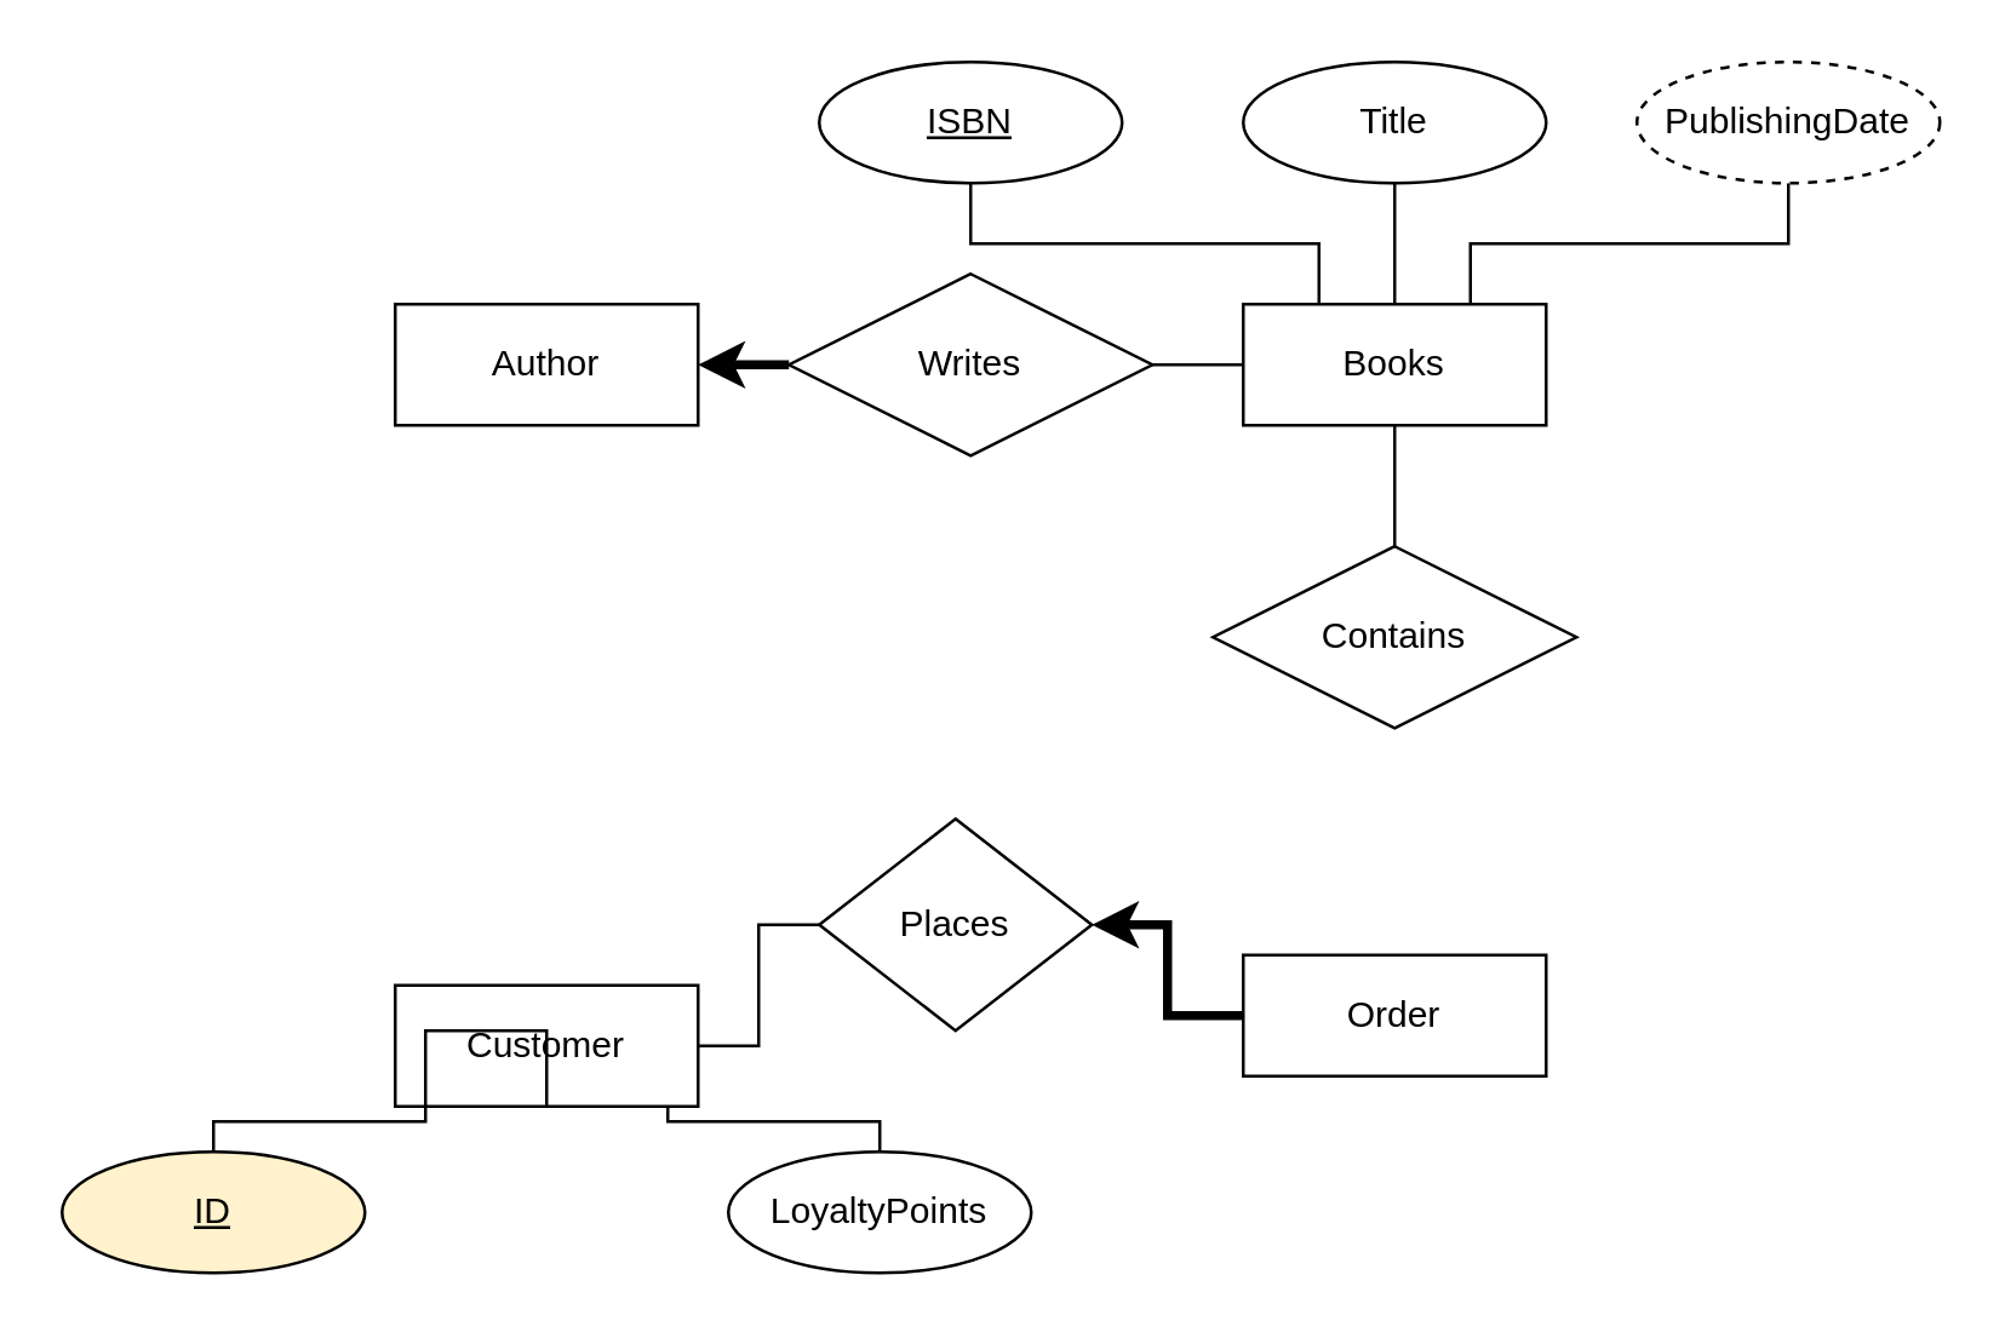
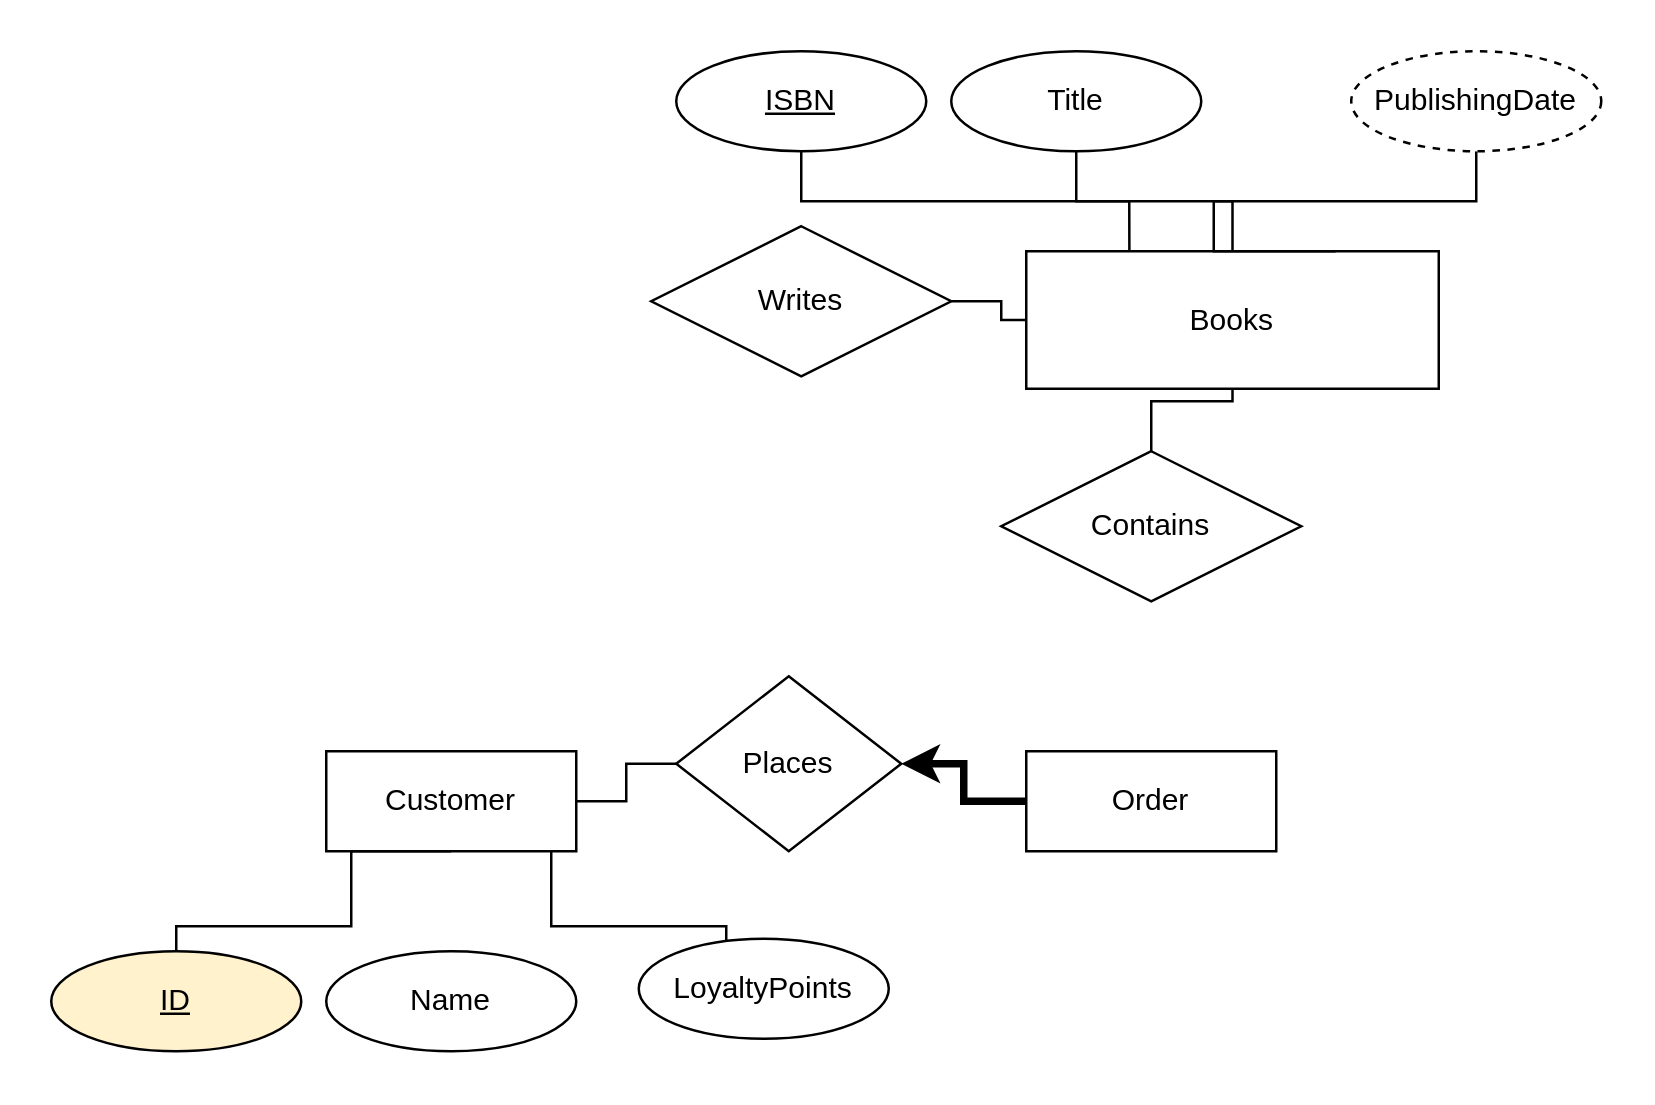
  <mxCell id="0" />
  <mxCell id="1" parent="0" />
- <mxCell id="2" value="Books" style="whiteSpace=wrap;html=1;align=center;" vertex="1" parent="1"><mxGeometry x="410" y="100" width="100" height="40" as="geometry" /></mxCell>
+ <mxCell id="2" value="Books" style="whiteSpace=wrap;html=1;align=center;" vertex="1" parent="1"><mxGeometry x="410" y="100" width="165" height="55" as="geometry" /></mxCell>
  <mxCell id="3" style="edgeStyle=orthogonalEdgeStyle;rounded=0;orthogonalLoop=1;jettySize=auto;html=1;exitX=0.5;exitY=1;exitDx=0;exitDy=0;entryX=0.25;entryY=0;entryDx=0;entryDy=0;endArrow=none;endFill=0;" edge="1" parent="1" source="4" target="2"><mxGeometry relative="1" as="geometry" /></mxCell>
  <mxCell id="4" value="ISBN" style="ellipse;whiteSpace=wrap;html=1;align=center;fontStyle=4;" vertex="1" parent="1"><mxGeometry x="270" y="20" width="100" height="40" as="geometry" /></mxCell>
  <mxCell id="5" style="edgeStyle=orthogonalEdgeStyle;rounded=0;orthogonalLoop=1;jettySize=auto;html=1;entryX=0.5;entryY=0;entryDx=0;entryDy=0;endArrow=none;endFill=0;" edge="1" parent="1" source="6" target="2"><mxGeometry relative="1" as="geometry" /></mxCell>
- <mxCell id="6" value="Title" style="ellipse;whiteSpace=wrap;html=1;align=center;" vertex="1" parent="1"><mxGeometry x="410" y="20" width="100" height="40" as="geometry" /></mxCell>
+ <mxCell id="6" value="Title" style="ellipse;whiteSpace=wrap;html=1;align=center;" vertex="1" parent="1"><mxGeometry x="380" y="20" width="100" height="40" as="geometry" /></mxCell>
  <mxCell id="7" style="edgeStyle=orthogonalEdgeStyle;rounded=0;orthogonalLoop=1;jettySize=auto;html=1;entryX=0.75;entryY=0;entryDx=0;entryDy=0;endArrow=none;endFill=0;" edge="1" parent="1" source="8" target="2"><mxGeometry relative="1" as="geometry"><Array as="points"><mxPoint x="590" y="80" /><mxPoint x="485" y="80" /></Array></mxGeometry></mxCell>
  <mxCell id="8" value="PublishingDate" style="ellipse;whiteSpace=wrap;html=1;align=center;dashed=1;" vertex="1" parent="1"><mxGeometry x="540" y="20" width="100" height="40" as="geometry" /></mxCell>
- <mxCell id="9" value="Author" style="whiteSpace=wrap;html=1;align=center;" vertex="1" parent="1"><mxGeometry x="130" y="100" width="100" height="40" as="geometry" /></mxCell>
- <mxCell id="10" style="edgeStyle=orthogonalEdgeStyle;rounded=0;orthogonalLoop=1;jettySize=auto;html=1;entryX=1;entryY=0.5;entryDx=0;entryDy=0;strokeWidth=3;" edge="1" parent="1" source="12" target="9"><mxGeometry relative="1" as="geometry" /></mxCell>
  <mxCell id="11" style="edgeStyle=orthogonalEdgeStyle;rounded=0;orthogonalLoop=1;jettySize=auto;html=1;entryX=0;entryY=0.5;entryDx=0;entryDy=0;endArrow=none;endFill=0;" edge="1" parent="1" source="12" target="2"><mxGeometry relative="1" as="geometry" /></mxCell>
  <mxCell id="12" value="Writes" style="shape=rhombus;perimeter=rhombusPerimeter;whiteSpace=wrap;html=1;align=center;" vertex="1" parent="1"><mxGeometry x="260" y="90" width="120" height="60" as="geometry" /></mxCell>
  <mxCell id="13" style="edgeStyle=orthogonalEdgeStyle;rounded=0;orthogonalLoop=1;jettySize=auto;html=1;exitX=1;exitY=0.5;exitDx=0;exitDy=0;entryX=0;entryY=0.5;entryDx=0;entryDy=0;endArrow=none;endFill=0;strokeWidth=1;" edge="1" parent="1" source="14" target="22"><mxGeometry relative="1" as="geometry" /></mxCell>
- <mxCell id="14" value="Customer" style="whiteSpace=wrap;html=1;align=center;" vertex="1" parent="1"><mxGeometry x="130" y="325" width="100" height="40" as="geometry" /></mxCell>
+ <mxCell id="14" value="Customer" style="whiteSpace=wrap;html=1;align=center;" vertex="1" parent="1"><mxGeometry x="130" y="300" width="100" height="40" as="geometry" /></mxCell>
  <mxCell id="15" style="edgeStyle=orthogonalEdgeStyle;rounded=0;orthogonalLoop=1;jettySize=auto;html=1;entryX=0.5;entryY=1;entryDx=0;entryDy=0;endArrow=none;endFill=0;strokeWidth=1;" edge="1" parent="1" source="16" target="14"><mxGeometry relative="1" as="geometry"><Array as="points"><mxPoint x="70" y="370" /><mxPoint x="140" y="370" /><mxPoint x="140" y="340" /></Array></mxGeometry></mxCell>
  <mxCell id="16" value="ID" style="ellipse;whiteSpace=wrap;html=1;align=center;fontStyle=4;fillColor=#fff2cc;" vertex="1" parent="1"><mxGeometry x="20" y="380" width="100" height="40" as="geometry" /></mxCell>
+ <mxCell id="17" value="Name" style="ellipse;whiteSpace=wrap;html=1;align=center;" vertex="1" parent="1"><mxGeometry x="130" y="380" width="100" height="40" as="geometry" /></mxCell>
  <mxCell id="18" style="edgeStyle=orthogonalEdgeStyle;rounded=0;orthogonalLoop=1;jettySize=auto;html=1;entryX=0.9;entryY=1;entryDx=0;entryDy=0;entryPerimeter=0;endArrow=none;endFill=0;strokeWidth=1;" edge="1" parent="1" source="19" target="14"><mxGeometry relative="1" as="geometry"><Array as="points"><mxPoint x="290" y="370" /><mxPoint x="220" y="370" /></Array></mxGeometry></mxCell>
- <mxCell id="19" value="LoyaltyPoints" style="ellipse;whiteSpace=wrap;html=1;align=center;" vertex="1" parent="1"><mxGeometry x="240" y="380" width="100" height="40" as="geometry" /></mxCell>
- <mxCell id="20" value="Order" style="whiteSpace=wrap;html=1;align=center;" vertex="1" parent="1"><mxGeometry x="410" y="315" width="100" height="40" as="geometry" /></mxCell>
+ <mxCell id="19" value="LoyaltyPoints" style="ellipse;whiteSpace=wrap;html=1;align=center;" vertex="1" parent="1"><mxGeometry x="255" y="375" width="100" height="40" as="geometry" /></mxCell>
+ <mxCell id="20" value="Order" style="whiteSpace=wrap;html=1;align=center;" vertex="1" parent="1"><mxGeometry x="410" y="300" width="100" height="40" as="geometry" /></mxCell>
  <mxCell id="21" style="edgeStyle=orthogonalEdgeStyle;rounded=0;orthogonalLoop=1;jettySize=auto;html=1;exitX=1;exitY=0.5;exitDx=0;exitDy=0;entryX=0;entryY=0.5;entryDx=0;entryDy=0;endArrow=none;endFill=0;strokeWidth=3;startArrow=classic;startFill=1;" edge="1" parent="1" source="22" target="20"><mxGeometry relative="1" as="geometry" /></mxCell>
  <mxCell id="22" value="Places" style="shape=rhombus;perimeter=rhombusPerimeter;whiteSpace=wrap;html=1;align=center;" vertex="1" parent="1"><mxGeometry x="270" y="270" width="90" height="70" as="geometry" /></mxCell>
  <mxCell id="23" style="edgeStyle=orthogonalEdgeStyle;rounded=0;orthogonalLoop=1;jettySize=auto;html=1;exitX=0.5;exitY=0;exitDx=0;exitDy=0;endArrow=none;endFill=0;strokeWidth=1;entryX=0.5;entryY=1;entryDx=0;entryDy=0;" edge="1" parent="1" source="24" target="2"><mxGeometry relative="1" as="geometry"><mxPoint x="460" y="150" as="targetPoint" /></mxGeometry></mxCell>
  <mxCell id="24" value="Contains" style="shape=rhombus;perimeter=rhombusPerimeter;whiteSpace=wrap;html=1;align=center;" vertex="1" parent="1"><mxGeometry x="400" y="180" width="120" height="60" as="geometry" /></mxCell>
